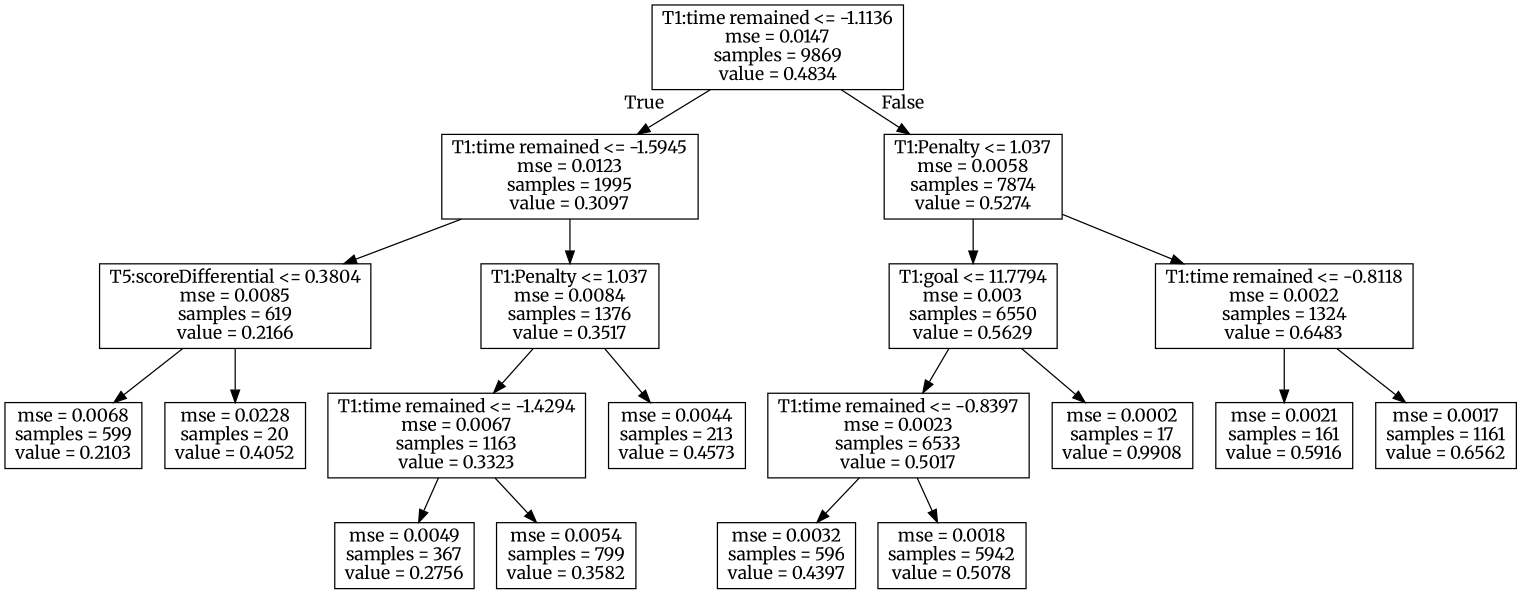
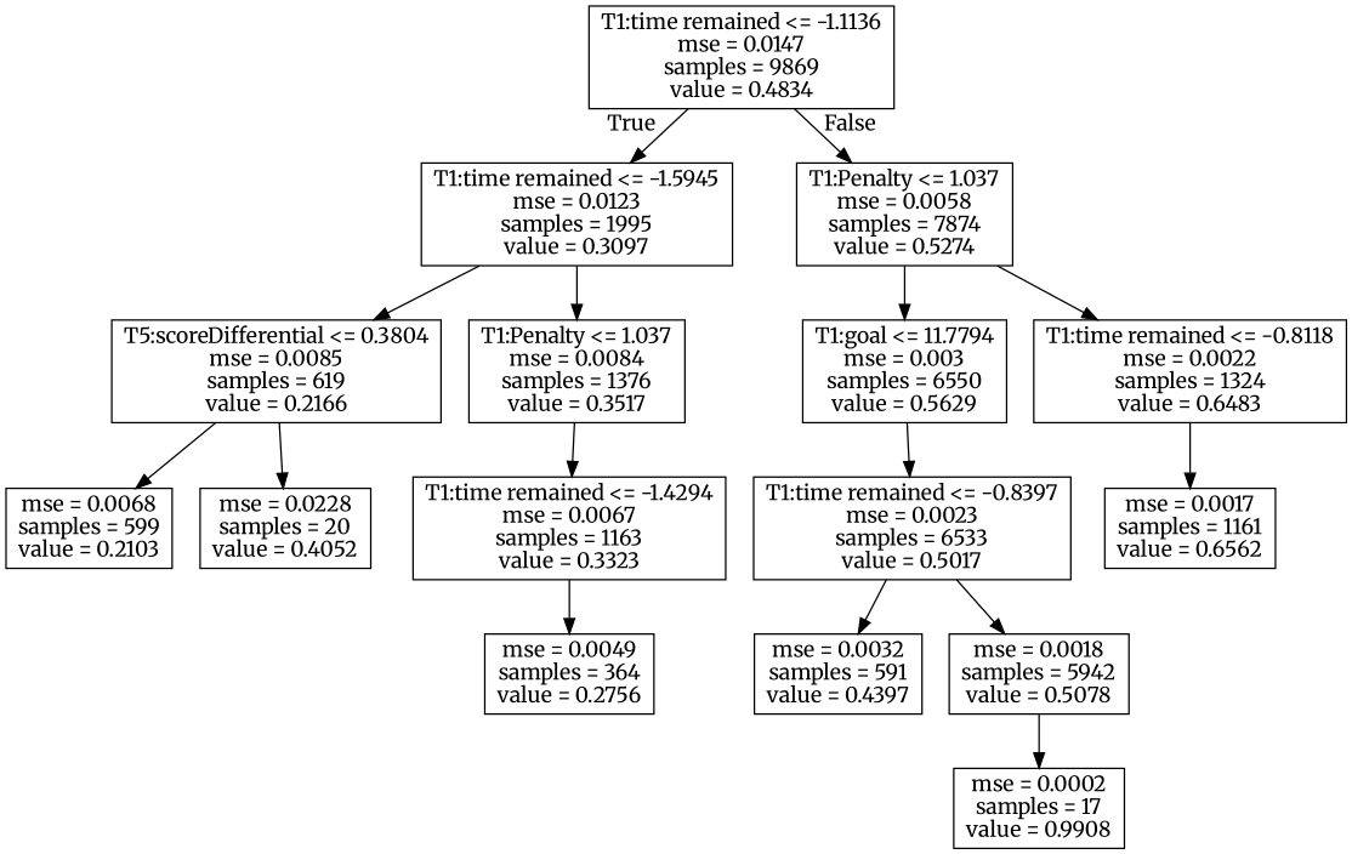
  digraph {
    fontname=Merriweather
    node [fontname=Merriweather shape=box]
    edge [fontname=Merriweather]
    n1 [label="T1:time remained <= -1.1136\nmse = 0.0147\nsamples = 9869\nvalue = 0.4834"]
    n2 [label="T1:time remained <= -1.5945\nmse = 0.0123\nsamples = 1995\nvalue = 0.3097"]
    n3 [label="T1:Penalty <= 1.037\nmse = 0.0058\nsamples = 7874\nvalue = 0.5274"]
    n4 [label="T5:scoreDifferential <= 0.3804\nmse = 0.0085\nsamples = 619\nvalue = 0.2166"]
    n5 [label="T1:Penalty <= 1.037\nmse = 0.0084\nsamples = 1376\nvalue = 0.3517"]
    n6 [label="T1:goal <= 11.7794\nmse = 0.003\nsamples = 6550\nvalue = 0.5629"]
    n7 [label="T1:time remained <= -0.8118\nmse = 0.0022\nsamples = 1324\nvalue = 0.6483"]
    n8 [label="mse = 0.0068\nsamples = 599\nvalue = 0.2103"]
    n9 [label="mse = 0.0228\nsamples = 20\nvalue = 0.4052"]
    n10 [label="T1:time remained <= -1.4294\nmse = 0.0067\nsamples = 1163\nvalue = 0.3323"]
-   n11 [label="mse = 0.0044\nsamples = 213\nvalue = 0.4573"]
-   n12 [label="mse = 0.0049\nsamples = 367\nvalue = 0.2756"]
-   n13 [label="mse = 0.0054\nsamples = 799\nvalue = 0.3582"]
+   n12 [label="mse = 0.0049\nsamples = 364\nvalue = 0.2756"]
    n14 [label="T1:time remained <= -0.8397\nmse = 0.0023\nsamples = 6533\nvalue = 0.5017"]
    n15 [label="mse = 0.0002\nsamples = 17\nvalue = 0.9908"]
-   n16 [label="mse = 0.0021\nsamples = 161\nvalue = 0.5916"]
    n17 [label="mse = 0.0017\nsamples = 1161\nvalue = 0.6562"]
-   n18 [label="mse = 0.0032\nsamples = 596\nvalue = 0.4397"]
+   n18 [label="mse = 0.0032\nsamples = 591\nvalue = 0.4397"]
    n19 [label="mse = 0.0018\nsamples = 5942\nvalue = 0.5078"]
    n1 -> n2 [headlabel=True labelangle=45 labeldistance=2.5]
    n1 -> n3 [headlabel=False labelangle=-45 labeldistance=2.5]
    n2 -> n4
    n2 -> n5
    n3 -> n6
    n3 -> n7
    n4 -> n8
    n4 -> n9
    n5 -> n10
-   n5 -> n11
    n6 -> n14
-   n6 -> n15
-   n7 -> n16
+   n19 -> n15
    n7 -> n17
    n10 -> n12
-   n10 -> n13
    n14 -> n18
    n14 -> n19
  }
